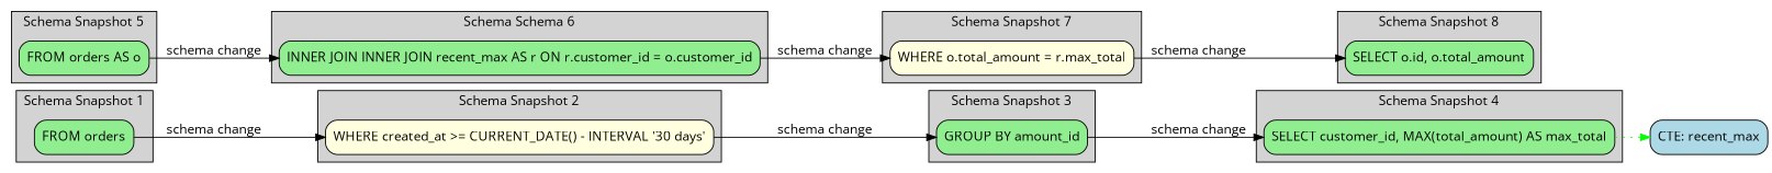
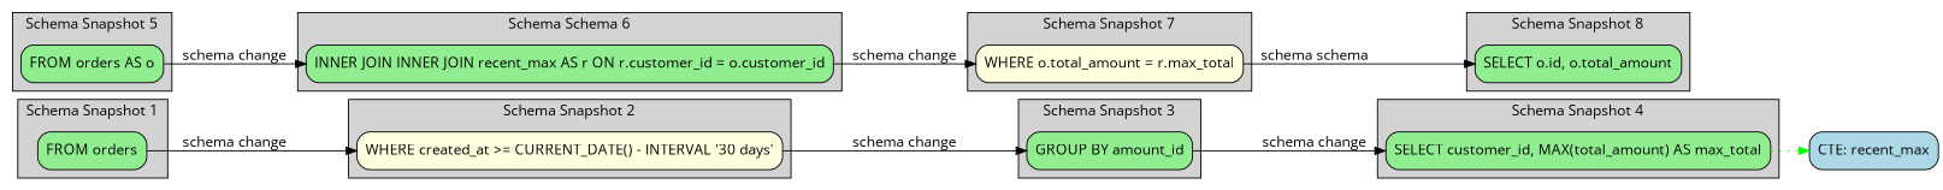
  digraph {
    fontname="Open Sans"
    rankdir=LR
    node [fillcolor=lightgreen fontname="Open Sans" shape=box style="filled,rounded"]
    edge [color=black fontname="Open Sans"]
    n1 [label="FROM orders"]
    n2 [fillcolor=lightyellow label="WHERE created_at >= CURRENT_DATE() - INTERVAL '30 days'"]
    n3 [label="GROUP BY amount_id"]
    n4 [label="SELECT customer_id, MAX(total_amount) AS max_total"]
    n5 [label="FROM orders AS o"]
    n6 [label="INNER JOIN INNER JOIN recent_max AS r ON r.customer_id = o.customer_id"]
    n7 [fillcolor=lightyellow label="WHERE o.total_amount = r.max_total"]
    n8 [label="SELECT o.id, o.total_amount"]
    n9 [fillcolor=lightblue label="CTE: recent_max"]
    subgraph cluster_1 {
      fillcolor=lightgray
      label="Schema Snapshot 1"
      style=filled
      n1
    }
    subgraph cluster_2 {
      fillcolor=lightgray
      label="Schema Snapshot 2"
      style=filled
      n2
    }
    subgraph cluster_3 {
      fillcolor=lightgray
      label="Schema Snapshot 3"
      style=filled
      n3
    }
    subgraph cluster_4 {
      fillcolor=lightgray
      label="Schema Snapshot 4"
      style=filled
      n4
    }
    subgraph cluster_5 {
      fillcolor=lightgray
      label="Schema Snapshot 5"
      style=filled
      n5
    }
    subgraph cluster_6 {
      fillcolor=lightgray
      label="Schema Schema 6"
      style=filled
      n6
    }
    subgraph cluster_7 {
      fillcolor=lightgray
      label="Schema Snapshot 7"
      style=filled
      n7
    }
    subgraph cluster_8 {
      fillcolor=lightgray
      label="Schema Snapshot 8"
      style=filled
      n8
    }
    n1 -> n2 [label="schema change"]
    n2 -> n3 [label="schema change"]
    n3 -> n4 [label="schema change"]
    n4 -> n9 [color=green style=dotted]
    n5 -> n6 [label="schema change"]
    n6 -> n7 [label="schema change"]
-   n7 -> n8 [label="schema change"]
+   n7 -> n8 [label="schema schema"]
  }
